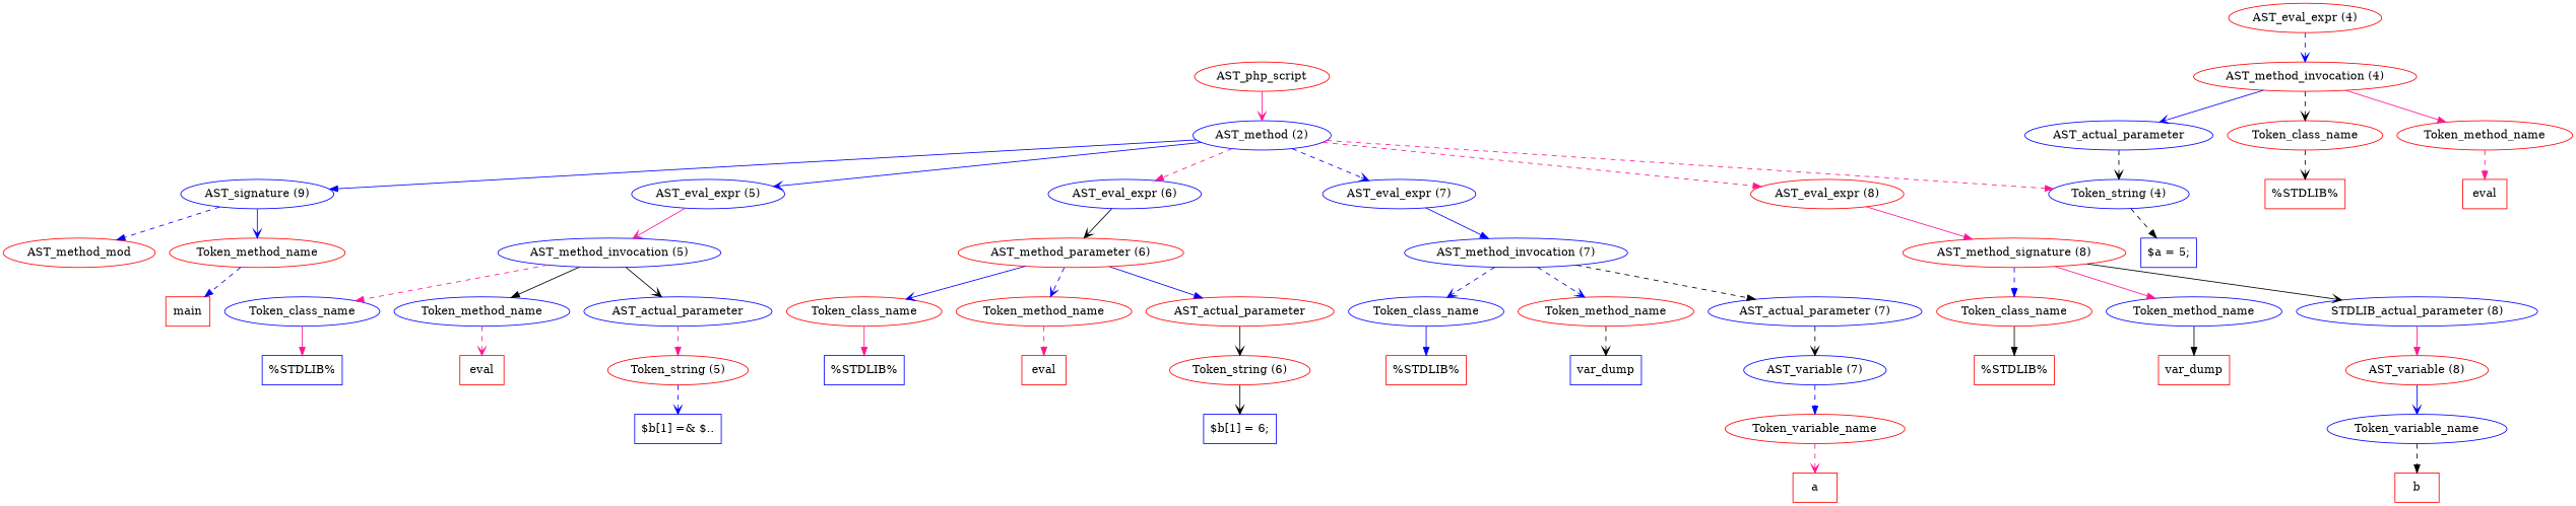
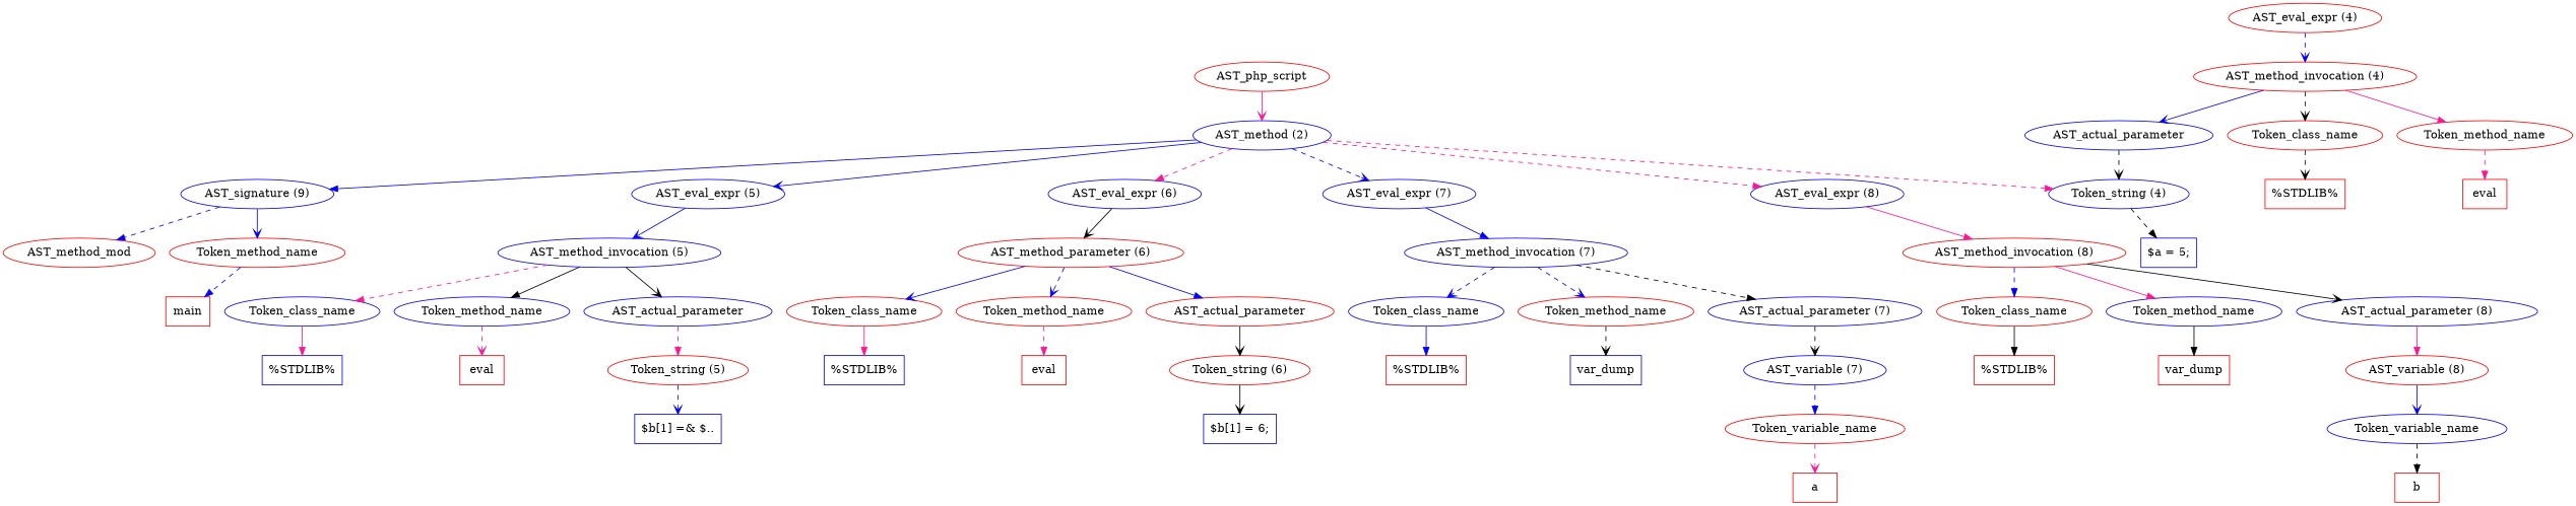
  digraph {
    node [color=red]
    edge [arrowhead=normal color=blue style=dashed]
    n1 [label=AST_php_script]
    n2 [color=blue label="AST_method (2)"]
    n3 [color=blue label="AST_signature (9)"]
    n4 [color=blue label="AST_eval_expr (5)"]
    n5 [color=blue label="AST_eval_expr (6)"]
    n6 [color=blue label="AST_eval_expr (7)"]
-   n7 [label="AST_eval_expr (8)"]
+   n7 [color=blue label="AST_eval_expr (8)"]
    n8 [color=blue label="Token_string (4)"]
    n9 [label=AST_method_mod]
    n10 [label=Token_method_name]
    n11 [label="AST_eval_expr (4)"]
    n12 [label="AST_method_invocation (4)"]
    n13 [color=blue label="AST_method_invocation (5)"]
    n14 [label="AST_method_parameter (6)"]
    n15 [color=blue label="AST_method_invocation (7)"]
-   n16 [label="AST_method_signature (8)"]
+   n16 [label="AST_method_invocation (8)"]
    n17 [label=main shape=box]
    n18 [label=Token_class_name]
    n19 [label=Token_method_name]
    n20 [color=blue label=AST_actual_parameter]
    n21 [label="%STDLIB%" shape=box]
    n22 [label=eval shape=box]
    n23 [color=blue label="$a = 5;" shape=box]
    n24 [color=blue label=Token_class_name]
    n25 [color=blue label=Token_method_name]
    n26 [color=blue label=AST_actual_parameter]
    n27 [color=blue label="%STDLIB%" shape=box]
    n28 [label=eval shape=box]
    n29 [label="Token_string (5)"]
    n30 [color=blue label="$b[1] =& $.." shape=box]
    n31 [label=Token_class_name]
    n32 [label=Token_method_name]
    n33 [label=AST_actual_parameter]
    n34 [color=blue label="%STDLIB%" shape=box]
    n35 [label=eval shape=box]
    n36 [label="Token_string (6)"]
    n37 [color=blue label="$b[1] = 6;" shape=box]
    n38 [color=blue label=Token_class_name]
    n39 [label=Token_method_name]
    n40 [color=blue label="AST_actual_parameter (7)"]
    n41 [label="%STDLIB%" shape=box]
    n42 [color=blue label=var_dump shape=box]
    n43 [color=blue label="AST_variable (7)"]
    n44 [label=Token_variable_name]
    n45 [label=a shape=box]
    n46 [label=Token_class_name]
    n47 [color=blue label=Token_method_name]
-   n48 [color=blue label="STDLIB_actual_parameter (8)"]
+   n48 [color=blue label="AST_actual_parameter (8)"]
    n49 [label="%STDLIB%" shape=box]
    n50 [label=var_dump shape=box]
    n51 [label="AST_variable (8)"]
    n52 [color=blue label=Token_variable_name]
    n53 [label=b shape=box]
    n1 -> n2 [arrowhead=vee color=deeppink style=solid]
    n2 -> n3 [style=solid]
    n2 -> n4 [arrowhead=vee style=solid]
    n2 -> n5 [color=deeppink]
    n2 -> n6 [arrowhead=vee]
    n2 -> n7 [color=deeppink]
    n2 -> n8 [color=deeppink]
    n3 -> n9
    n3 -> n10 [arrowhead=vee style=solid]
-   n4 -> n13 [arrowhead=vee color=deeppink style=solid]
+   n4 -> n13 [arrowhead=vee style=solid]
    n5 -> n14 [arrowhead=vee color=black style=solid]
    n6 -> n15 [style=solid]
    n7 -> n16 [color=deeppink style=solid]
    n8 -> n23 [color=black]
    n10 -> n17
    n11 -> n12 [arrowhead=vee]
    n12 -> n18 [arrowhead=vee color=black]
    n12 -> n19 [color=deeppink style=solid]
    n12 -> n20 [arrowhead=vee style=solid]
    n13 -> n24 [color=deeppink]
    n13 -> n25 [color=black style=solid]
    n13 -> n26 [arrowhead=vee color=black style=solid]
    n14 -> n31 [arrowhead=vee style=solid]
    n14 -> n32 [arrowhead=vee]
    n14 -> n33 [style=solid]
    n15 -> n38 [arrowhead=vee]
    n15 -> n39 [arrowhead=vee]
    n15 -> n40 [color=black]
    n16 -> n46
    n16 -> n47 [color=deeppink style=solid]
    n16 -> n48 [arrowhead=vee color=black style=solid]
    n18 -> n21 [arrowhead=vee color=black]
    n19 -> n22 [color=deeppink]
    n20 -> n8 [arrowhead=vee color=black]
    n24 -> n27 [color=deeppink style=solid]
    n25 -> n28 [arrowhead=vee color=deeppink]
    n26 -> n29 [color=deeppink]
    n29 -> n30 [arrowhead=vee]
    n31 -> n34 [color=deeppink style=solid]
    n32 -> n35 [color=deeppink]
    n33 -> n36 [arrowhead=vee color=black style=solid]
    n36 -> n37 [arrowhead=vee color=black style=solid]
    n38 -> n41 [style=solid]
    n39 -> n42 [arrowhead=vee color=black]
    n40 -> n43 [arrowhead=vee color=black]
    n43 -> n44
    n44 -> n45 [arrowhead=vee color=deeppink]
    n46 -> n49 [color=black style=solid]
    n47 -> n50 [color=black style=solid]
    n48 -> n51 [color=deeppink style=solid]
    n51 -> n52 [arrowhead=vee style=solid]
    n52 -> n53 [color=black]
  }
